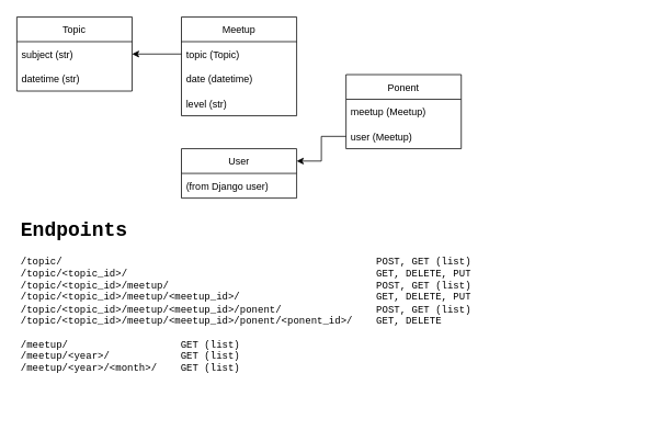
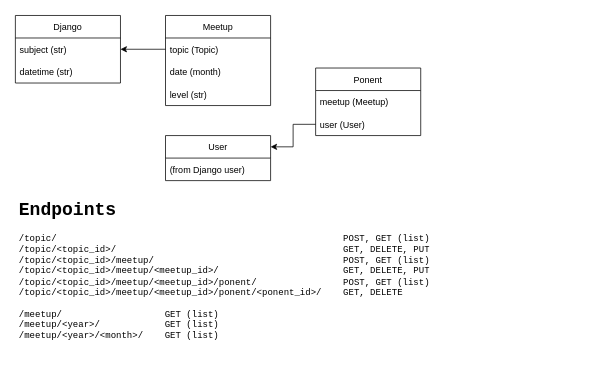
  <mxCell id="0" />
  <mxCell id="1" parent="0" />
- <mxCell id="2" value="Topic" style="swimlane;fontStyle=0;childLayout=stackLayout;horizontal=1;startSize=30;horizontalStack=0;resizeParent=1;resizeParentMax=0;resizeLast=0;collapsible=1;marginBottom=0;" vertex="1" parent="1"><mxGeometry x="20" y="20" width="140" height="90" as="geometry"><mxRectangle x="40" y="80" width="70" height="30" as="alternateBounds" /></mxGeometry></mxCell>
+ <mxCell id="2" value="Django" style="swimlane;fontStyle=0;childLayout=stackLayout;horizontal=1;startSize=30;horizontalStack=0;resizeParent=1;resizeParentMax=0;resizeLast=0;collapsible=1;marginBottom=0;" vertex="1" parent="1"><mxGeometry x="20" y="20" width="140" height="90" as="geometry"><mxRectangle x="40" y="80" width="70" height="30" as="alternateBounds" /></mxGeometry></mxCell>
  <mxCell id="3" value="subject (str)" style="text;strokeColor=none;fillColor=none;align=left;verticalAlign=middle;spacingLeft=4;spacingRight=4;overflow=hidden;points=[[0,0.5],[1,0.5]];portConstraint=eastwest;rotatable=0;" vertex="1" parent="2"><mxGeometry y="30" width="140" height="30" as="geometry" /></mxCell>
  <mxCell id="4" value="datetime (str)" style="text;strokeColor=none;fillColor=none;align=left;verticalAlign=middle;spacingLeft=4;spacingRight=4;overflow=hidden;points=[[0,0.5],[1,0.5]];portConstraint=eastwest;rotatable=0;" vertex="1" parent="2"><mxGeometry y="60" width="140" height="30" as="geometry" /></mxCell>
  <mxCell id="5" value="Ponent" style="swimlane;fontStyle=0;childLayout=stackLayout;horizontal=1;startSize=30;horizontalStack=0;resizeParent=1;resizeParentMax=0;resizeLast=0;collapsible=1;marginBottom=0;" vertex="1" parent="1"><mxGeometry x="420" y="90" width="140" height="90" as="geometry" /></mxCell>
  <mxCell id="6" value="meetup (Meetup)" style="text;strokeColor=none;fillColor=none;align=left;verticalAlign=middle;spacingLeft=4;spacingRight=4;overflow=hidden;points=[[0,0.5],[1,0.5]];portConstraint=eastwest;rotatable=0;" vertex="1" parent="5"><mxGeometry y="30" width="140" height="30" as="geometry" /></mxCell>
- <mxCell id="7" value="user (Meetup)" style="text;strokeColor=none;fillColor=none;align=left;verticalAlign=middle;spacingLeft=4;spacingRight=4;overflow=hidden;points=[[0,0.5],[1,0.5]];portConstraint=eastwest;rotatable=0;" vertex="1" parent="5"><mxGeometry y="60" width="140" height="30" as="geometry" /></mxCell>
+ <mxCell id="7" value="user (User)" style="text;strokeColor=none;fillColor=none;align=left;verticalAlign=middle;spacingLeft=4;spacingRight=4;overflow=hidden;points=[[0,0.5],[1,0.5]];portConstraint=eastwest;rotatable=0;" vertex="1" parent="5"><mxGeometry y="60" width="140" height="30" as="geometry" /></mxCell>
  <mxCell id="8" value="Meetup" style="swimlane;fontStyle=0;childLayout=stackLayout;horizontal=1;startSize=30;horizontalStack=0;resizeParent=1;resizeParentMax=0;resizeLast=0;collapsible=1;marginBottom=0;" vertex="1" parent="1"><mxGeometry x="220" y="20" width="140" height="120" as="geometry" /></mxCell>
  <mxCell id="9" value="topic (Topic)" style="text;strokeColor=none;fillColor=none;align=left;verticalAlign=middle;spacingLeft=4;spacingRight=4;overflow=hidden;points=[[0,0.5],[1,0.5]];portConstraint=eastwest;rotatable=0;" vertex="1" parent="8"><mxGeometry y="30" width="140" height="30" as="geometry" /></mxCell>
- <mxCell id="10" value="date (datetime)" style="text;strokeColor=none;fillColor=none;align=left;verticalAlign=middle;spacingLeft=4;spacingRight=4;overflow=hidden;points=[[0,0.5],[1,0.5]];portConstraint=eastwest;rotatable=0;" vertex="1" parent="8"><mxGeometry y="60" width="140" height="30" as="geometry" /></mxCell>
+ <mxCell id="10" value="date (month)" style="text;strokeColor=none;fillColor=none;align=left;verticalAlign=middle;spacingLeft=4;spacingRight=4;overflow=hidden;points=[[0,0.5],[1,0.5]];portConstraint=eastwest;rotatable=0;" vertex="1" parent="8"><mxGeometry y="60" width="140" height="30" as="geometry" /></mxCell>
  <mxCell id="11" value="level (str)" style="text;strokeColor=none;fillColor=none;align=left;verticalAlign=middle;spacingLeft=4;spacingRight=4;overflow=hidden;points=[[0,0.5],[1,0.5]];portConstraint=eastwest;rotatable=0;" vertex="1" parent="8"><mxGeometry y="90" width="140" height="30" as="geometry" /></mxCell>
  <mxCell id="12" value="User" style="swimlane;fontStyle=0;childLayout=stackLayout;horizontal=1;startSize=30;horizontalStack=0;resizeParent=1;resizeParentMax=0;resizeLast=0;collapsible=1;marginBottom=0;" vertex="1" parent="1"><mxGeometry x="220" y="180" width="140" height="60" as="geometry" /></mxCell>
  <mxCell id="13" value="(from Django user)" style="text;strokeColor=none;fillColor=none;align=left;verticalAlign=middle;spacingLeft=4;spacingRight=4;overflow=hidden;points=[[0,0.5],[1,0.5]];portConstraint=eastwest;rotatable=0;" vertex="1" parent="12"><mxGeometry y="30" width="140" height="30" as="geometry" /></mxCell>
  <mxCell id="14" style="edgeStyle=orthogonalEdgeStyle;rounded=0;orthogonalLoop=1;jettySize=auto;html=1;exitX=0;exitY=0.5;exitDx=0;exitDy=0;entryX=1;entryY=0.25;entryDx=0;entryDy=0;" edge="1" parent="1" source="7" target="12"><mxGeometry relative="1" as="geometry" /></mxCell>
  <mxCell id="15" style="edgeStyle=orthogonalEdgeStyle;rounded=0;orthogonalLoop=1;jettySize=auto;html=1;exitX=0;exitY=0.5;exitDx=0;exitDy=0;entryX=1;entryY=0.5;entryDx=0;entryDy=0;" edge="1" parent="1" source="9" target="3"><mxGeometry relative="1" as="geometry" /></mxCell>
  <mxCell id="16" value="&lt;h1&gt;Endpoints&lt;/h1&gt;&lt;p&gt;&lt;font&gt;/topic/&amp;nbsp;&amp;nbsp;&amp;nbsp;&amp;nbsp;&amp;nbsp;&amp;nbsp;&amp;nbsp;&amp;nbsp;&amp;nbsp;&amp;nbsp;&amp;nbsp;&amp;nbsp;&amp;nbsp;&amp;nbsp;&amp;nbsp;&amp;nbsp;&amp;nbsp;&amp;nbsp;&amp;nbsp;&amp;nbsp;&amp;nbsp;&amp;nbsp;&amp;nbsp;&amp;nbsp;&amp;nbsp;&amp;nbsp;&amp;nbsp;&amp;nbsp;&amp;nbsp;&amp;nbsp;&amp;nbsp;&amp;nbsp;&amp;nbsp;&amp;nbsp;&amp;nbsp;&amp;nbsp;&amp;nbsp;&amp;nbsp;&amp;nbsp;&amp;nbsp;&amp;nbsp;&amp;nbsp;&amp;nbsp;&amp;nbsp;&amp;nbsp;&amp;nbsp;&amp;nbsp;&amp;nbsp;&amp;nbsp;&amp;nbsp;&amp;nbsp;&amp;nbsp; POST, GET (list)&lt;br&gt;/topic/&amp;lt;topic_id&amp;gt;/&amp;nbsp;&amp;nbsp;&amp;nbsp;&amp;nbsp;&amp;nbsp;&amp;nbsp;&amp;nbsp;&amp;nbsp;&amp;nbsp;&amp;nbsp;&amp;nbsp;&amp;nbsp;&amp;nbsp;&amp;nbsp;&amp;nbsp;&amp;nbsp;&amp;nbsp;&amp;nbsp;&amp;nbsp;&amp;nbsp;&amp;nbsp;&amp;nbsp;&amp;nbsp;&amp;nbsp;&amp;nbsp;&amp;nbsp;&amp;nbsp;&amp;nbsp;&amp;nbsp;&amp;nbsp;&amp;nbsp;&amp;nbsp;&amp;nbsp;&amp;nbsp;&amp;nbsp;&amp;nbsp;&amp;nbsp;&amp;nbsp;&amp;nbsp;&amp;nbsp;&amp;nbsp; GET, DELETE, PUT&lt;br&gt;/topic/&amp;lt;topic_id&amp;gt;/meetup/&amp;nbsp;&amp;nbsp;&amp;nbsp;&amp;nbsp;&amp;nbsp;&amp;nbsp;&amp;nbsp;&amp;nbsp;&amp;nbsp;&amp;nbsp;&amp;nbsp;&amp;nbsp;&amp;nbsp;&amp;nbsp;&amp;nbsp;&amp;nbsp;&amp;nbsp;&amp;nbsp;&amp;nbsp;&amp;nbsp;&amp;nbsp;&amp;nbsp;&amp;nbsp;&amp;nbsp;&amp;nbsp;&amp;nbsp;&amp;nbsp;&amp;nbsp;&amp;nbsp;&amp;nbsp;&amp;nbsp;&amp;nbsp;&amp;nbsp;&amp;nbsp; POST, GET (list)&lt;br&gt;/topic/&amp;lt;topic_id&amp;gt;/meetup/&amp;lt;meetup_id&amp;gt;/&amp;nbsp;&amp;nbsp;&amp;nbsp;&amp;nbsp;&amp;nbsp;&amp;nbsp;&amp;nbsp;&amp;nbsp;&amp;nbsp;&amp;nbsp;&amp;nbsp;&amp;nbsp;&amp;nbsp;&amp;nbsp;&amp;nbsp;&amp;nbsp;&amp;nbsp;&amp;nbsp;&amp;nbsp;&amp;nbsp;&amp;nbsp;&amp;nbsp; GET, DELETE, PUT&lt;br&gt;/topic/&amp;lt;topic_id&amp;gt;/meetup/&amp;lt;meetup_id&amp;gt;/ponent/&amp;nbsp;&amp;nbsp;&amp;nbsp;&amp;nbsp;&amp;nbsp;&amp;nbsp;&amp;nbsp;&amp;nbsp;&amp;nbsp;&amp;nbsp;&amp;nbsp;&amp;nbsp;&amp;nbsp;&amp;nbsp;&amp;nbsp; POST, GET (list)&lt;br&gt;/topic/&amp;lt;topic_id&amp;gt;/meetup/&amp;lt;meetup_id&amp;gt;/ponent/&amp;lt;ponent_id&amp;gt;/&amp;nbsp;&amp;nbsp;&amp;nbsp; GET, DELETE&lt;br&gt;&lt;br&gt;/meetup/&amp;nbsp;&amp;nbsp;&amp;nbsp;&amp;nbsp;&amp;nbsp;&amp;nbsp;&amp;nbsp;&amp;nbsp;&amp;nbsp;&amp;nbsp;&amp;nbsp;&amp;nbsp;&amp;nbsp;&amp;nbsp;&amp;nbsp;&amp;nbsp;&amp;nbsp;&amp;nbsp; GET (list)&lt;br&gt;/meetup/&amp;lt;year&amp;gt;/&amp;nbsp;&amp;nbsp;&amp;nbsp;&amp;nbsp;&amp;nbsp;&amp;nbsp;&amp;nbsp;&amp;nbsp;&amp;nbsp;&amp;nbsp;&amp;nbsp; GET (list)&lt;br&gt;/meetup/&amp;lt;year&amp;gt;/&amp;lt;month&amp;gt;/&amp;nbsp;&amp;nbsp;&amp;nbsp; GET (list)&lt;/font&gt;&lt;br&gt;&lt;/p&gt;" style="text;html=1;strokeColor=none;fillColor=none;spacing=5;spacingTop=-20;whiteSpace=wrap;overflow=hidden;rounded=0;fontFamily=Courier New;" vertex="1" parent="1"><mxGeometry x="20" y="260" width="760" height="240" as="geometry" /></mxCell>
